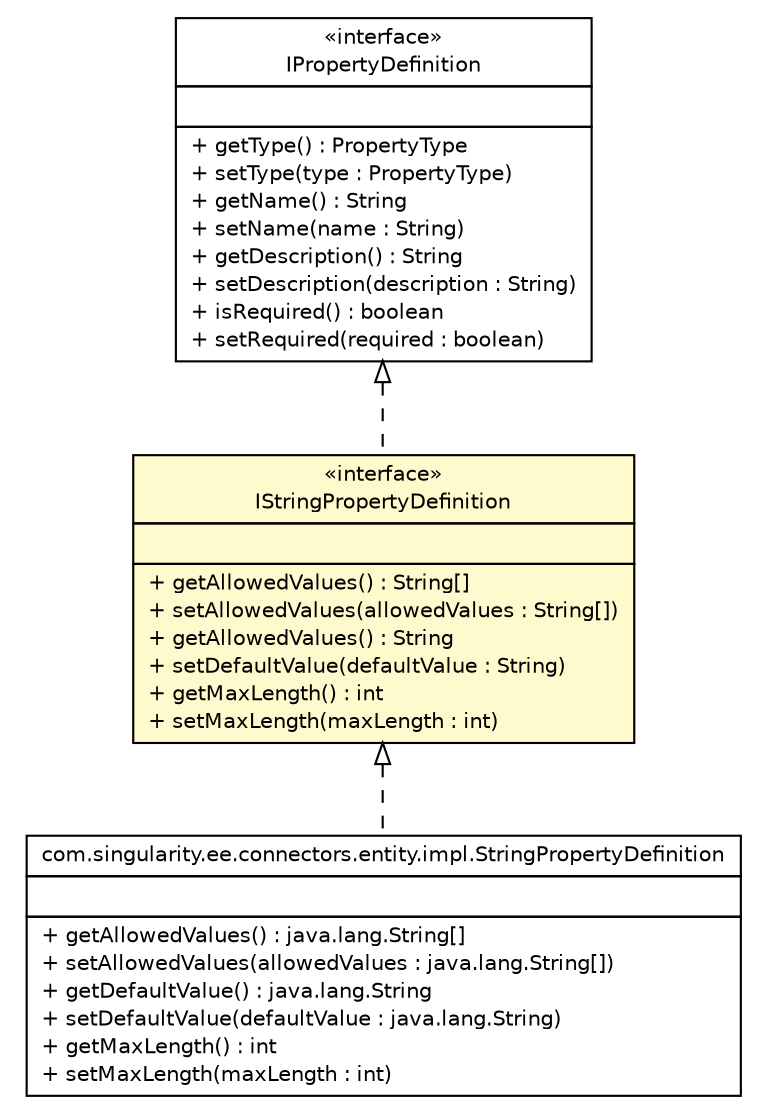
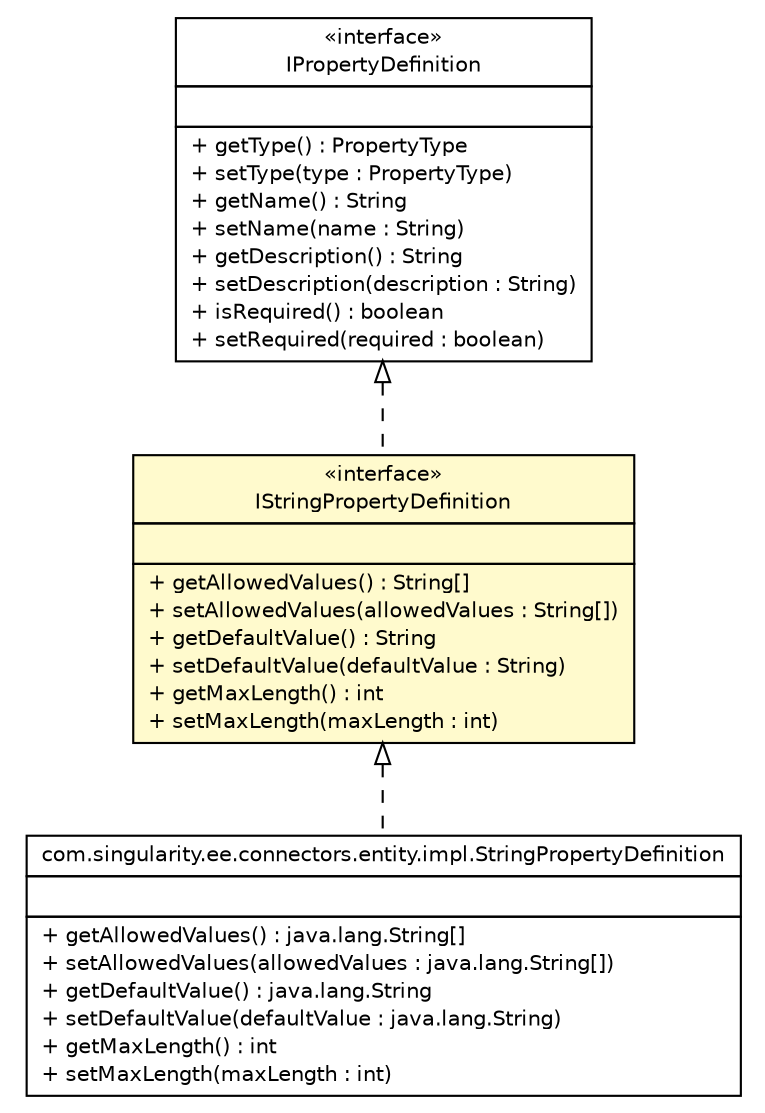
  digraph {
    nodesep=0.25
    ranksep=0.5
    node [fontcolor=black fontname=Helvetica fontsize=10.0 shape=plaintext]
    edge [arrowtail=empty dir=back fontname=Helvetica fontsize=10 headport=p labelfontname=Helvetica labelfontsize=10 style=dashed tailport=p]
    n1 [label=<<table title="com.singularity.ee.connectors.entity.api.IPropertyDefinition" border="0" cellborder="1" cellspacing="0" cellpadding="2" port="p" href="./IPropertyDefinition.html"> 		<tr><td><table border="0" cellspacing="0" cellpadding="1"> <tr><td align="center" balign="center"> &#171;interface&#187; </td></tr> <tr><td align="center" balign="center"> IPropertyDefinition </td></tr> 		</table></td></tr> 		<tr><td><table border="0" cellspacing="0" cellpadding="1"> <tr><td align="left" balign="left">  </td></tr> 		</table></td></tr> 		<tr><td><table border="0" cellspacing="0" cellpadding="1"> <tr><td align="left" balign="left"> + getType() : PropertyType </td></tr> <tr><td align="left" balign="left"> + setType(type : PropertyType) </td></tr> <tr><td align="left" balign="left"> + getName() : String </td></tr> <tr><td align="left" balign="left"> + setName(name : String) </td></tr> <tr><td align="left" balign="left"> + getDescription() : String </td></tr> <tr><td align="left" balign="left"> + setDescription(description : String) </td></tr> <tr><td align="left" balign="left"> + isRequired() : boolean </td></tr> <tr><td align="left" balign="left"> + setRequired(required : boolean) </td></tr> 		</table></td></tr> 		</table>>]
-   n2 [label=<<table title="com.singularity.ee.connectors.entity.api.IStringPropertyDefinition" border="0" cellborder="1" cellspacing="0" cellpadding="2" port="p" bgcolor="lemonChiffon" href="./IStringPropertyDefinition.html"> 		<tr><td><table border="0" cellspacing="0" cellpadding="1"> <tr><td align="center" balign="center"> &#171;interface&#187; </td></tr> <tr><td align="center" balign="center"> IStringPropertyDefinition </td></tr> 		</table></td></tr> 		<tr><td><table border="0" cellspacing="0" cellpadding="1"> <tr><td align="left" balign="left">  </td></tr> 		</table></td></tr> 		<tr><td><table border="0" cellspacing="0" cellpadding="1"> <tr><td align="left" balign="left"> + getAllowedValues() : String[] </td></tr> <tr><td align="left" balign="left"> + setAllowedValues(allowedValues : String[]) </td></tr> <tr><td align="left" balign="left"> + getAllowedValues() : String </td></tr> <tr><td align="left" balign="left"> + setDefaultValue(defaultValue : String) </td></tr> <tr><td align="left" balign="left"> + getMaxLength() : int </td></tr> <tr><td align="left" balign="left"> + setMaxLength(maxLength : int) </td></tr> 		</table></td></tr> 		</table>>]
+   n2 [label=<<table title="com.singularity.ee.connectors.entity.api.IStringPropertyDefinition" border="0" cellborder="1" cellspacing="0" cellpadding="2" port="p" bgcolor="lemonChiffon" href="./IStringPropertyDefinition.html"> 		<tr><td><table border="0" cellspacing="0" cellpadding="1"> <tr><td align="center" balign="center"> &#171;interface&#187; </td></tr> <tr><td align="center" balign="center"> IStringPropertyDefinition </td></tr> 		</table></td></tr> 		<tr><td><table border="0" cellspacing="0" cellpadding="1"> <tr><td align="left" balign="left">  </td></tr> 		</table></td></tr> 		<tr><td><table border="0" cellspacing="0" cellpadding="1"> <tr><td align="left" balign="left"> + getAllowedValues() : String[] </td></tr> <tr><td align="left" balign="left"> + setAllowedValues(allowedValues : String[]) </td></tr> <tr><td align="left" balign="left"> + getDefaultValue() : String </td></tr> <tr><td align="left" balign="left"> + setDefaultValue(defaultValue : String) </td></tr> <tr><td align="left" balign="left"> + getMaxLength() : int </td></tr> <tr><td align="left" balign="left"> + setMaxLength(maxLength : int) </td></tr> 		</table></td></tr> 		</table>>]
    n3 [label=<<table title="com.singularity.ee.connectors.entity.impl.StringPropertyDefinition" border="0" cellborder="1" cellspacing="0" cellpadding="2" port="p" href="../impl/StringPropertyDefinition.html"> 		<tr><td><table border="0" cellspacing="0" cellpadding="1"> <tr><td align="center" balign="center"> com.singularity.ee.connectors.entity.impl.StringPropertyDefinition </td></tr> 		</table></td></tr> 		<tr><td><table border="0" cellspacing="0" cellpadding="1"> <tr><td align="left" balign="left">  </td></tr> 		</table></td></tr> 		<tr><td><table border="0" cellspacing="0" cellpadding="1"> <tr><td align="left" balign="left"> + getAllowedValues() : java.lang.String[] </td></tr> <tr><td align="left" balign="left"> + setAllowedValues(allowedValues : java.lang.String[]) </td></tr> <tr><td align="left" balign="left"> + getDefaultValue() : java.lang.String </td></tr> <tr><td align="left" balign="left"> + setDefaultValue(defaultValue : java.lang.String) </td></tr> <tr><td align="left" balign="left"> + getMaxLength() : int </td></tr> <tr><td align="left" balign="left"> + setMaxLength(maxLength : int) </td></tr> 		</table></td></tr> 		</table>>]
    n1 -> n2
    n2 -> n3
  }
